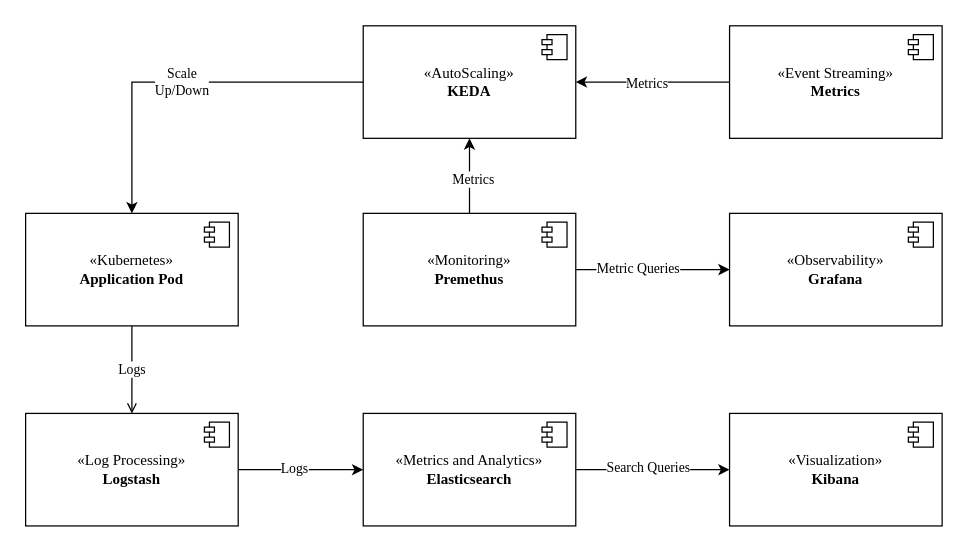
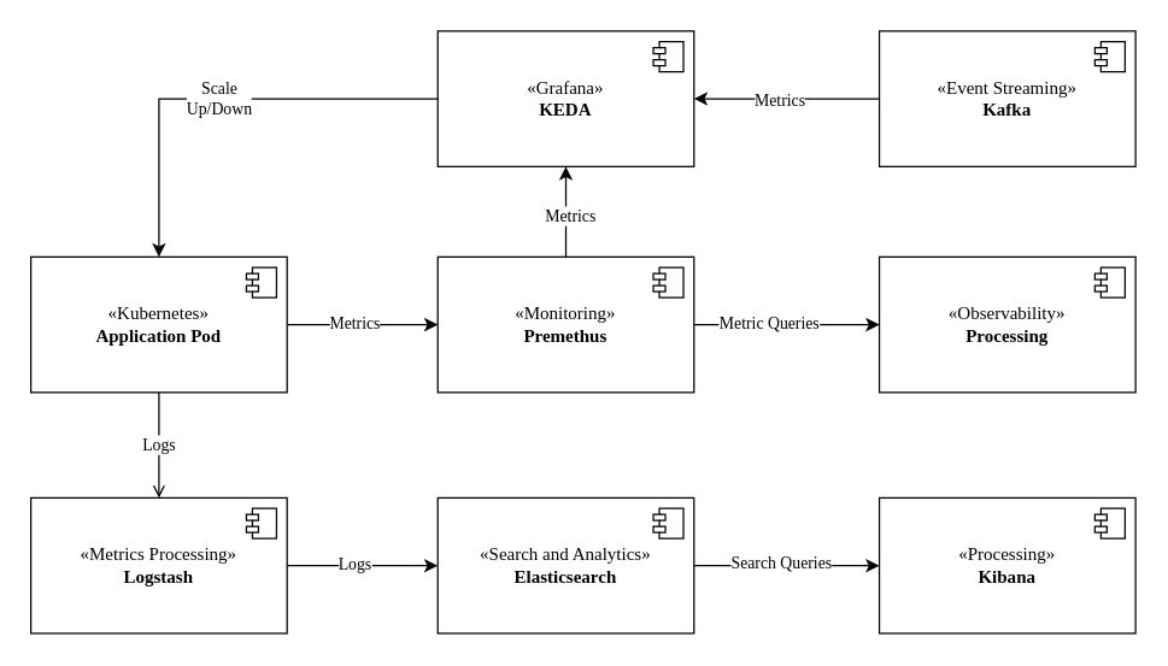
  <mxCell id="0" />
  <mxCell id="1" parent="0" />
  <mxCell id="2" value="" style="edgeStyle=orthogonalEdgeStyle;rounded=0;orthogonalLoop=1;jettySize=auto;html=1;fontFamily=Verdana;" parent="1" source="4" target="8" edge="1"><mxGeometry relative="1" as="geometry" /></mxCell>
  <mxCell id="3" value="Logs" style="edgeLabel;html=1;align=center;verticalAlign=middle;resizable=0;points=[];fontFamily=Verdana;" parent="2" vertex="1" connectable="0"><mxGeometry x="-0.12" y="4" relative="1" as="geometry"><mxPoint y="2" as="offset" /></mxGeometry></mxCell>
- <mxCell id="4" value="«Log Processing»&lt;br&gt;&lt;b&gt;Logstash&lt;/b&gt;" style="html=1;dropTarget=0;whiteSpace=wrap;fontSize=12;fontFamily=Verdana;" parent="1" vertex="1"><mxGeometry x="20" y="330" width="170" height="90" as="geometry" /></mxCell>
+ <mxCell id="4" value="«Metrics Processing»&lt;br&gt;&lt;b&gt;Logstash&lt;/b&gt;" style="html=1;dropTarget=0;whiteSpace=wrap;fontSize=12;fontFamily=Verdana;" parent="1" vertex="1"><mxGeometry x="20" y="330" width="170" height="90" as="geometry" /></mxCell>
  <mxCell id="5" value="" style="shape=module;jettyWidth=8;jettyHeight=4;fontSize=12;fontFamily=Verdana;" parent="4" vertex="1"><mxGeometry x="1" width="20" height="20" relative="1" as="geometry"><mxPoint x="-27" y="7" as="offset" /></mxGeometry></mxCell>
  <mxCell id="6" value="" style="edgeStyle=orthogonalEdgeStyle;rounded=0;orthogonalLoop=1;jettySize=auto;html=1;fontFamily=Verdana;" parent="1" source="8" target="12" edge="1"><mxGeometry relative="1" as="geometry" /></mxCell>
  <mxCell id="7" value="Search Queries" style="edgeLabel;html=1;align=center;verticalAlign=middle;resizable=0;points=[];fontFamily=Verdana;" parent="6" vertex="1" connectable="0"><mxGeometry x="-0.075" y="3" relative="1" as="geometry"><mxPoint as="offset" /></mxGeometry></mxCell>
- <mxCell id="8" value="«Metrics and Analytics»&lt;br&gt;&lt;b&gt;Elasticsearch&lt;/b&gt;" style="html=1;dropTarget=0;whiteSpace=wrap;fontSize=12;fontFamily=Verdana;" parent="1" vertex="1"><mxGeometry x="290" y="330" width="170" height="90" as="geometry" /></mxCell>
+ <mxCell id="8" value="«Search and Analytics»&lt;br&gt;&lt;b&gt;Elasticsearch&lt;/b&gt;" style="html=1;dropTarget=0;whiteSpace=wrap;fontSize=12;fontFamily=Verdana;" parent="1" vertex="1"><mxGeometry x="290" y="330" width="170" height="90" as="geometry" /></mxCell>
  <mxCell id="9" value="" style="shape=module;jettyWidth=8;jettyHeight=4;fontSize=12;fontFamily=Verdana;" parent="8" vertex="1"><mxGeometry x="1" width="20" height="20" relative="1" as="geometry"><mxPoint x="-27" y="7" as="offset" /></mxGeometry></mxCell>
- <mxCell id="10" value="«Observability»&lt;br&gt;&lt;b&gt;Grafana&lt;/b&gt;" style="html=1;dropTarget=0;whiteSpace=wrap;fontSize=12;fontFamily=Verdana;" parent="1" vertex="1"><mxGeometry x="583" y="170" width="170" height="90" as="geometry" /></mxCell>
+ <mxCell id="10" value="«Observability»&lt;br&gt;&lt;b&gt;Processing&lt;/b&gt;" style="html=1;dropTarget=0;whiteSpace=wrap;fontSize=12;fontFamily=Verdana;" parent="1" vertex="1"><mxGeometry x="583" y="170" width="170" height="90" as="geometry" /></mxCell>
  <mxCell id="11" value="" style="shape=module;jettyWidth=8;jettyHeight=4;fontSize=12;fontFamily=Verdana;" parent="10" vertex="1"><mxGeometry x="1" width="20" height="20" relative="1" as="geometry"><mxPoint x="-27" y="7" as="offset" /></mxGeometry></mxCell>
- <mxCell id="12" value="«Visualization»&lt;br&gt;&lt;b&gt;Kibana&lt;/b&gt;" style="html=1;dropTarget=0;whiteSpace=wrap;fontSize=12;fontFamily=Verdana;" parent="1" vertex="1"><mxGeometry x="583" y="330" width="170" height="90" as="geometry" /></mxCell>
+ <mxCell id="12" value="«Processing»&lt;br&gt;&lt;b&gt;Kibana&lt;/b&gt;" style="html=1;dropTarget=0;whiteSpace=wrap;fontSize=12;fontFamily=Verdana;" parent="1" vertex="1"><mxGeometry x="583" y="330" width="170" height="90" as="geometry" /></mxCell>
  <mxCell id="13" value="" style="shape=module;jettyWidth=8;jettyHeight=4;fontSize=12;fontFamily=Verdana;" parent="12" vertex="1"><mxGeometry x="1" width="20" height="20" relative="1" as="geometry"><mxPoint x="-27" y="7" as="offset" /></mxGeometry></mxCell>
  <mxCell id="14" value="Logs" style="edgeStyle=orthogonalEdgeStyle;rounded=0;orthogonalLoop=1;jettySize=auto;html=1;fontFamily=Verdana;endArrow=open;" parent="1" source="17" target="4" edge="1"><mxGeometry relative="1" as="geometry" /></mxCell>
+ <mxCell id="15" value="" style="edgeStyle=orthogonalEdgeStyle;rounded=0;orthogonalLoop=1;jettySize=auto;html=1;fontFamily=Verdana;" parent="1" source="17" target="23" edge="1"><mxGeometry relative="1" as="geometry" /></mxCell>
+ <mxCell id="16" value="Metrics" style="edgeLabel;html=1;align=center;verticalAlign=middle;resizable=0;points=[];fontFamily=Verdana;" parent="15" vertex="1" connectable="0"><mxGeometry x="-0.12" y="2" relative="1" as="geometry"><mxPoint as="offset" /></mxGeometry></mxCell>
  <mxCell id="17" value="«Kubernetes»&lt;br&gt;&lt;b&gt;Application Pod&lt;/b&gt;" style="html=1;dropTarget=0;whiteSpace=wrap;fontSize=12;fontFamily=Verdana;" parent="1" vertex="1"><mxGeometry x="20" y="170" width="170" height="90" as="geometry" /></mxCell>
  <mxCell id="18" value="" style="shape=module;jettyWidth=8;jettyHeight=4;fontSize=12;fontFamily=Verdana;" parent="17" vertex="1"><mxGeometry x="1" width="20" height="20" relative="1" as="geometry"><mxPoint x="-27" y="7" as="offset" /></mxGeometry></mxCell>
  <mxCell id="19" value="" style="edgeStyle=orthogonalEdgeStyle;rounded=0;orthogonalLoop=1;jettySize=auto;html=1;fontFamily=Verdana;" parent="1" source="23" target="10" edge="1"><mxGeometry relative="1" as="geometry" /></mxCell>
  <mxCell id="20" value="Metric Queries" style="edgeLabel;html=1;align=center;verticalAlign=middle;resizable=0;points=[];fontFamily=Verdana;" parent="19" vertex="1" connectable="0"><mxGeometry x="-0.196" y="-1" relative="1" as="geometry"><mxPoint y="-3" as="offset" /></mxGeometry></mxCell>
  <mxCell id="21" value="" style="edgeStyle=orthogonalEdgeStyle;rounded=0;orthogonalLoop=1;jettySize=auto;html=1;fontFamily=Verdana;" edge="1" parent="1" source="23" target="26"><mxGeometry relative="1" as="geometry" /></mxCell>
  <mxCell id="22" value="Metrics" style="edgeLabel;html=1;align=center;verticalAlign=middle;resizable=0;points=[];fontFamily=Verdana;" vertex="1" connectable="0" parent="21"><mxGeometry x="-0.183" y="-2" relative="1" as="geometry"><mxPoint y="-3" as="offset" /></mxGeometry></mxCell>
  <mxCell id="23" value="«Monitoring»&lt;br&gt;&lt;b&gt;Premethus&lt;/b&gt;" style="html=1;dropTarget=0;whiteSpace=wrap;fontSize=12;fontFamily=Verdana;" parent="1" vertex="1"><mxGeometry x="290" y="170" width="170" height="90" as="geometry" /></mxCell>
  <mxCell id="24" value="" style="shape=module;jettyWidth=8;jettyHeight=4;fontSize=12;fontFamily=Verdana;" parent="23" vertex="1"><mxGeometry x="1" width="20" height="20" relative="1" as="geometry"><mxPoint x="-27" y="7" as="offset" /></mxGeometry></mxCell>
  <mxCell id="25" value="Scale&lt;br&gt;Up/Down" style="edgeStyle=orthogonalEdgeStyle;rounded=0;orthogonalLoop=1;jettySize=auto;html=1;fontFamily=Verdana;" parent="1" source="26" target="17" edge="1"><mxGeometry relative="1" as="geometry" /></mxCell>
- <mxCell id="26" value="«AutoScaling»&lt;br&gt;&lt;b&gt;KEDA&lt;/b&gt;" style="html=1;dropTarget=0;whiteSpace=wrap;fontSize=12;fontFamily=Verdana;" parent="1" vertex="1"><mxGeometry x="290" y="20" width="170" height="90" as="geometry" /></mxCell>
+ <mxCell id="26" value="«Grafana»&lt;br&gt;&lt;b&gt;KEDA&lt;/b&gt;" style="html=1;dropTarget=0;whiteSpace=wrap;fontSize=12;fontFamily=Verdana;" parent="1" vertex="1"><mxGeometry x="290" y="20" width="170" height="90" as="geometry" /></mxCell>
  <mxCell id="27" value="" style="shape=module;jettyWidth=8;jettyHeight=4;fontSize=12;fontFamily=Verdana;" parent="26" vertex="1"><mxGeometry x="1" width="20" height="20" relative="1" as="geometry"><mxPoint x="-27" y="7" as="offset" /></mxGeometry></mxCell>
  <mxCell id="28" value="" style="edgeStyle=orthogonalEdgeStyle;rounded=0;orthogonalLoop=1;jettySize=auto;html=1;entryX=1;entryY=0.5;entryDx=0;entryDy=0;fontFamily=Verdana;" edge="1" parent="1" source="30" target="26"><mxGeometry relative="1" as="geometry"><mxPoint x="475" y="55" as="targetPoint" /></mxGeometry></mxCell>
  <mxCell id="29" value="Metrics" style="edgeLabel;html=1;align=center;verticalAlign=middle;resizable=0;points=[];fontFamily=Verdana;" vertex="1" connectable="0" parent="28"><mxGeometry x="0.089" y="4" relative="1" as="geometry"><mxPoint y="-4" as="offset" /></mxGeometry></mxCell>
- <mxCell id="30" value="«Event Streaming»&lt;br&gt;&lt;b&gt;Metrics&lt;/b&gt;" style="html=1;dropTarget=0;whiteSpace=wrap;fontSize=12;fontFamily=Verdana;" vertex="1" parent="1"><mxGeometry x="583" y="20" width="170" height="90" as="geometry" /></mxCell>
+ <mxCell id="30" value="«Event Streaming»&lt;br&gt;&lt;b&gt;Kafka&lt;/b&gt;" style="html=1;dropTarget=0;whiteSpace=wrap;fontSize=12;fontFamily=Verdana;" vertex="1" parent="1"><mxGeometry x="583" y="20" width="170" height="90" as="geometry" /></mxCell>
  <mxCell id="31" value="" style="shape=module;jettyWidth=8;jettyHeight=4;fontSize=12;fontFamily=Verdana;" vertex="1" parent="30"><mxGeometry x="1" width="20" height="20" relative="1" as="geometry"><mxPoint x="-27" y="7" as="offset" /></mxGeometry></mxCell>
